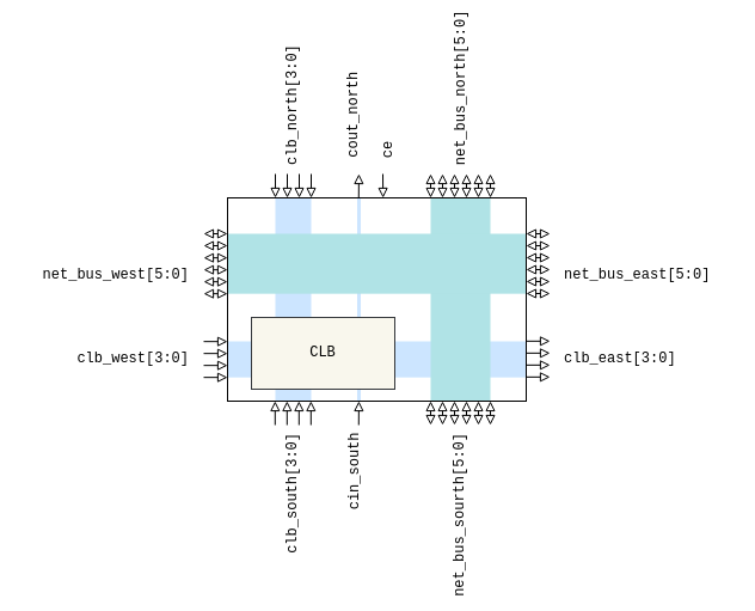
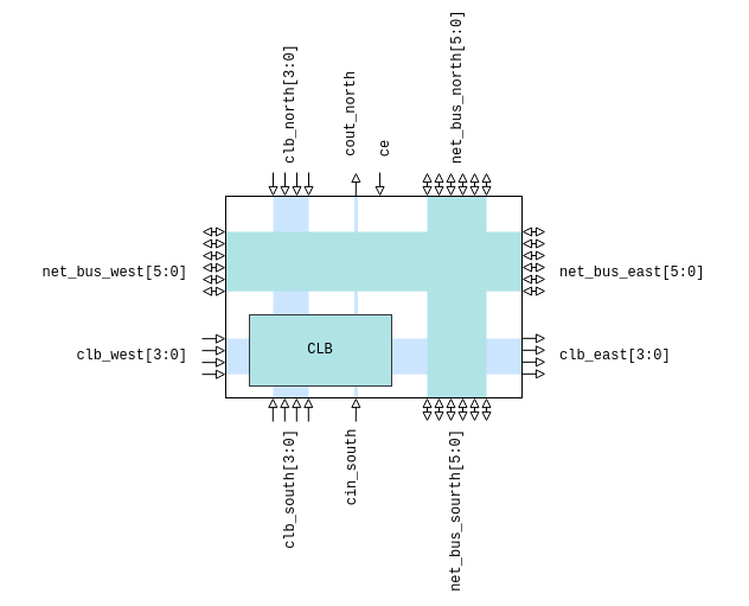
  <mxCell id="0" />
  <mxCell id="1" parent="0" />
  <mxCell id="2" value="" style="endArrow=none;html=1;rounded=0;fontFamily=Courier New;fillColor=#cce5ff;strokeColor=#CCE5FF;strokeWidth=3;" parent="1" edge="1"><mxGeometry width="50" height="50" relative="1" as="geometry"><mxPoint x="300" y="309" as="sourcePoint" /><mxPoint x="300" y="139" as="targetPoint" /></mxGeometry></mxCell>
  <mxCell id="3" value="" style="rounded=0;whiteSpace=wrap;html=1;fontFamily=Courier New;fillColor=#cce5ff;strokeColor=none;" parent="1" vertex="1"><mxGeometry x="190" y="259" width="250" height="30.16" as="geometry" /></mxCell>
  <mxCell id="4" value="" style="rounded=0;whiteSpace=wrap;html=1;fontFamily=Courier New;fillColor=#cce5ff;strokeColor=none;" parent="1" vertex="1"><mxGeometry x="230" y="139" width="30" height="170" as="geometry" /></mxCell>
  <mxCell id="5" value="" style="endArrow=block;html=1;rounded=0;endFill=0;" parent="1" edge="1"><mxGeometry width="50" height="50" relative="1" as="geometry"><mxPoint x="299.77" y="139" as="sourcePoint" /><mxPoint x="299.94" y="119" as="targetPoint" /></mxGeometry></mxCell>
  <mxCell id="6" value="&lt;span style=&quot;&quot;&gt;cout_north&lt;/span&gt;" style="rounded=0;whiteSpace=wrap;html=1;fontFamily=Courier New;align=left;fillColor=none;strokeColor=none;rotation=270;" parent="1" vertex="1"><mxGeometry x="251.5" y="50.5" width="90" height="25.5" as="geometry" /></mxCell>
  <mxCell id="7" value="" style="endArrow=block;html=1;rounded=0;endFill=0;" parent="1" edge="1"><mxGeometry width="50" height="50" relative="1" as="geometry"><mxPoint x="230" y="119" as="sourcePoint" /><mxPoint x="230" y="139" as="targetPoint" /></mxGeometry></mxCell>
  <mxCell id="8" value="" style="endArrow=block;html=1;rounded=0;endFill=0;" parent="1" edge="1"><mxGeometry width="50" height="50" relative="1" as="geometry"><mxPoint x="240" y="119" as="sourcePoint" /><mxPoint x="240" y="139" as="targetPoint" /></mxGeometry></mxCell>
  <mxCell id="9" value="" style="endArrow=block;html=1;rounded=0;endFill=0;" parent="1" edge="1"><mxGeometry width="50" height="50" relative="1" as="geometry"><mxPoint x="250" y="119" as="sourcePoint" /><mxPoint x="250" y="139" as="targetPoint" /></mxGeometry></mxCell>
  <mxCell id="10" value="" style="endArrow=block;html=1;rounded=0;endFill=0;" parent="1" edge="1"><mxGeometry width="50" height="50" relative="1" as="geometry"><mxPoint x="260" y="119" as="sourcePoint" /><mxPoint x="260" y="139" as="targetPoint" /></mxGeometry></mxCell>
  <mxCell id="11" value="&lt;span style=&quot;&quot;&gt;clb_north[3:0]&lt;br&gt;&lt;/span&gt;" style="rounded=0;whiteSpace=wrap;html=1;fontFamily=Courier New;align=left;fillColor=none;strokeColor=none;rotation=270;" parent="1" vertex="1"><mxGeometry x="190" y="49" width="110" height="20" as="geometry" /></mxCell>
  <mxCell id="12" value="" style="endArrow=block;html=1;rounded=0;endFill=0;startArrow=block;startFill=0;" parent="1" edge="1"><mxGeometry width="50" height="50" relative="1" as="geometry"><mxPoint x="170" y="169" as="sourcePoint" /><mxPoint x="190" y="169" as="targetPoint" /></mxGeometry></mxCell>
  <mxCell id="13" value="" style="endArrow=block;html=1;rounded=0;endFill=0;startArrow=block;startFill=0;" parent="1" edge="1"><mxGeometry width="50" height="50" relative="1" as="geometry"><mxPoint x="170" y="179" as="sourcePoint" /><mxPoint x="190" y="179" as="targetPoint" /></mxGeometry></mxCell>
  <mxCell id="14" value="" style="endArrow=block;html=1;rounded=0;endFill=0;startArrow=block;startFill=0;" parent="1" edge="1"><mxGeometry width="50" height="50" relative="1" as="geometry"><mxPoint x="170" y="189.16" as="sourcePoint" /><mxPoint x="190" y="189.16" as="targetPoint" /></mxGeometry></mxCell>
  <mxCell id="15" value="" style="endArrow=block;html=1;rounded=0;endFill=0;startArrow=block;startFill=0;" parent="1" edge="1"><mxGeometry width="50" height="50" relative="1" as="geometry"><mxPoint x="170" y="199.16" as="sourcePoint" /><mxPoint x="190" y="199.16" as="targetPoint" /></mxGeometry></mxCell>
  <mxCell id="16" value="" style="endArrow=block;html=1;rounded=0;endFill=0;startArrow=block;startFill=0;" parent="1" edge="1"><mxGeometry width="50" height="50" relative="1" as="geometry"><mxPoint x="170" y="209.16" as="sourcePoint" /><mxPoint x="190" y="209.16" as="targetPoint" /></mxGeometry></mxCell>
  <mxCell id="17" value="" style="endArrow=block;html=1;rounded=0;endFill=0;startArrow=block;startFill=0;" parent="1" edge="1"><mxGeometry width="50" height="50" relative="1" as="geometry"><mxPoint x="170" y="219.16" as="sourcePoint" /><mxPoint x="190" y="219.16" as="targetPoint" /></mxGeometry></mxCell>
  <mxCell id="18" value="&lt;span style=&quot;&quot;&gt;net_bus_west[5:0]&lt;/span&gt;" style="rounded=0;whiteSpace=wrap;html=1;fontFamily=Courier New;align=right;fillColor=none;strokeColor=none;rotation=0;" parent="1" vertex="1"><mxGeometry x="20" y="189.16" width="140" height="30" as="geometry" /></mxCell>
  <mxCell id="19" value="" style="endArrow=block;html=1;rounded=0;endFill=0;startArrow=none;startFill=0;" parent="1" edge="1"><mxGeometry width="50" height="50" relative="1" as="geometry"><mxPoint x="170" y="259.16" as="sourcePoint" /><mxPoint x="190" y="259.16" as="targetPoint" /></mxGeometry></mxCell>
  <mxCell id="20" value="" style="endArrow=block;html=1;rounded=0;endFill=0;startArrow=none;startFill=0;" parent="1" edge="1"><mxGeometry width="50" height="50" relative="1" as="geometry"><mxPoint x="170" y="269.16" as="sourcePoint" /><mxPoint x="190" y="269.16" as="targetPoint" /></mxGeometry></mxCell>
  <mxCell id="21" value="" style="endArrow=block;html=1;rounded=0;endFill=0;startArrow=none;startFill=0;" parent="1" edge="1"><mxGeometry width="50" height="50" relative="1" as="geometry"><mxPoint x="170" y="279.16" as="sourcePoint" /><mxPoint x="190" y="279.16" as="targetPoint" /></mxGeometry></mxCell>
  <mxCell id="22" value="" style="endArrow=block;html=1;rounded=0;endFill=0;startArrow=none;startFill=0;" parent="1" edge="1"><mxGeometry width="50" height="50" relative="1" as="geometry"><mxPoint x="170" y="289.16" as="sourcePoint" /><mxPoint x="190" y="289.16" as="targetPoint" /></mxGeometry></mxCell>
  <mxCell id="23" value="&lt;span style=&quot;&quot;&gt;clb_west[3:0]&lt;/span&gt;" style="rounded=0;whiteSpace=wrap;html=1;fontFamily=Courier New;align=right;fillColor=none;strokeColor=none;rotation=0;" parent="1" vertex="1"><mxGeometry x="20" y="259.16" width="140" height="30" as="geometry" /></mxCell>
  <mxCell id="24" value="" style="endArrow=none;html=1;rounded=0;endFill=0;startArrow=block;startFill=0;" parent="1" edge="1"><mxGeometry width="50" height="50" relative="1" as="geometry"><mxPoint x="229.8" y="309" as="sourcePoint" /><mxPoint x="229.8" y="329" as="targetPoint" /></mxGeometry></mxCell>
  <mxCell id="25" value="" style="endArrow=none;html=1;rounded=0;endFill=0;startArrow=block;startFill=0;" parent="1" edge="1"><mxGeometry width="50" height="50" relative="1" as="geometry"><mxPoint x="239.8" y="309" as="sourcePoint" /><mxPoint x="239.8" y="329" as="targetPoint" /></mxGeometry></mxCell>
  <mxCell id="26" value="" style="endArrow=none;html=1;rounded=0;endFill=0;startArrow=block;startFill=0;" parent="1" edge="1"><mxGeometry width="50" height="50" relative="1" as="geometry"><mxPoint x="249.8" y="309" as="sourcePoint" /><mxPoint x="249.8" y="329" as="targetPoint" /></mxGeometry></mxCell>
  <mxCell id="27" value="" style="endArrow=none;html=1;rounded=0;endFill=0;startArrow=block;startFill=0;" parent="1" edge="1"><mxGeometry width="50" height="50" relative="1" as="geometry"><mxPoint x="259.8" y="309" as="sourcePoint" /><mxPoint x="259.8" y="329" as="targetPoint" /></mxGeometry></mxCell>
  <mxCell id="28" value="&lt;div style=&quot;&quot;&gt;&lt;span style=&quot;background-color: initial;&quot;&gt;clb_south[3:0]&lt;/span&gt;&lt;/div&gt;" style="rounded=0;whiteSpace=wrap;html=1;fontFamily=Courier New;align=right;fillColor=none;strokeColor=none;rotation=270;" parent="1" vertex="1"><mxGeometry x="190" y="379" width="110" height="20" as="geometry" /></mxCell>
  <mxCell id="29" value="" style="endArrow=block;html=1;rounded=0;endFill=0;" parent="1" edge="1"><mxGeometry width="50" height="50" relative="1" as="geometry"><mxPoint x="299.77" y="329" as="sourcePoint" /><mxPoint x="299.94" y="309" as="targetPoint" /></mxGeometry></mxCell>
  <mxCell id="30" value="&lt;span style=&quot;&quot;&gt;cin_south&lt;/span&gt;" style="rounded=0;whiteSpace=wrap;html=1;fontFamily=Courier New;align=right;fillColor=none;strokeColor=none;rotation=270;" parent="1" vertex="1"><mxGeometry x="251.5" y="369" width="90" height="20" as="geometry" /></mxCell>
  <mxCell id="31" value="" style="endArrow=block;html=1;rounded=0;endFill=0;startArrow=block;startFill=0;" parent="1" edge="1"><mxGeometry width="50" height="50" relative="1" as="geometry"><mxPoint x="440" y="169" as="sourcePoint" /><mxPoint x="460" y="169" as="targetPoint" /></mxGeometry></mxCell>
  <mxCell id="32" value="" style="endArrow=block;html=1;rounded=0;endFill=0;startArrow=block;startFill=0;" parent="1" edge="1"><mxGeometry width="50" height="50" relative="1" as="geometry"><mxPoint x="440" y="179" as="sourcePoint" /><mxPoint x="460" y="179" as="targetPoint" /></mxGeometry></mxCell>
  <mxCell id="33" value="" style="endArrow=block;html=1;rounded=0;endFill=0;startArrow=block;startFill=0;" parent="1" edge="1"><mxGeometry width="50" height="50" relative="1" as="geometry"><mxPoint x="440" y="189" as="sourcePoint" /><mxPoint x="460" y="189" as="targetPoint" /></mxGeometry></mxCell>
  <mxCell id="34" value="" style="endArrow=block;html=1;rounded=0;endFill=0;startArrow=block;startFill=0;" parent="1" edge="1"><mxGeometry width="50" height="50" relative="1" as="geometry"><mxPoint x="440" y="199" as="sourcePoint" /><mxPoint x="460" y="199" as="targetPoint" /></mxGeometry></mxCell>
  <mxCell id="35" value="" style="endArrow=block;html=1;rounded=0;endFill=0;startArrow=block;startFill=0;" parent="1" edge="1"><mxGeometry width="50" height="50" relative="1" as="geometry"><mxPoint x="440" y="209" as="sourcePoint" /><mxPoint x="460" y="209" as="targetPoint" /></mxGeometry></mxCell>
  <mxCell id="36" value="" style="endArrow=block;html=1;rounded=0;endFill=0;startArrow=block;startFill=0;" parent="1" edge="1"><mxGeometry width="50" height="50" relative="1" as="geometry"><mxPoint x="440" y="219" as="sourcePoint" /><mxPoint x="460" y="219" as="targetPoint" /></mxGeometry></mxCell>
  <mxCell id="37" value="" style="endArrow=block;html=1;rounded=0;endFill=0;startArrow=block;startFill=0;" parent="1" edge="1"><mxGeometry width="50" height="50" relative="1" as="geometry"><mxPoint x="410" y="119" as="sourcePoint" /><mxPoint x="410" y="139" as="targetPoint" /></mxGeometry></mxCell>
  <mxCell id="38" value="" style="endArrow=block;html=1;rounded=0;endFill=0;startArrow=block;startFill=0;" parent="1" edge="1"><mxGeometry width="50" height="50" relative="1" as="geometry"><mxPoint x="400" y="119" as="sourcePoint" /><mxPoint x="400" y="139" as="targetPoint" /></mxGeometry></mxCell>
  <mxCell id="39" value="" style="endArrow=block;html=1;rounded=0;endFill=0;startArrow=block;startFill=0;" parent="1" edge="1"><mxGeometry width="50" height="50" relative="1" as="geometry"><mxPoint x="390" y="119" as="sourcePoint" /><mxPoint x="390" y="139" as="targetPoint" /></mxGeometry></mxCell>
  <mxCell id="40" value="" style="endArrow=block;html=1;rounded=0;endFill=0;startArrow=block;startFill=0;" parent="1" edge="1"><mxGeometry width="50" height="50" relative="1" as="geometry"><mxPoint x="380" y="119" as="sourcePoint" /><mxPoint x="380" y="139" as="targetPoint" /></mxGeometry></mxCell>
  <mxCell id="41" value="" style="endArrow=block;html=1;rounded=0;endFill=0;startArrow=block;startFill=0;" parent="1" edge="1"><mxGeometry width="50" height="50" relative="1" as="geometry"><mxPoint x="370" y="119" as="sourcePoint" /><mxPoint x="370" y="139" as="targetPoint" /></mxGeometry></mxCell>
  <mxCell id="42" value="" style="endArrow=block;html=1;rounded=0;endFill=0;startArrow=block;startFill=0;" parent="1" edge="1"><mxGeometry width="50" height="50" relative="1" as="geometry"><mxPoint x="360" y="119" as="sourcePoint" /><mxPoint x="360" y="139" as="targetPoint" /></mxGeometry></mxCell>
  <mxCell id="43" value="" style="endArrow=block;html=1;rounded=0;endFill=0;startArrow=block;startFill=0;" parent="1" edge="1"><mxGeometry width="50" height="50" relative="1" as="geometry"><mxPoint x="410" y="309" as="sourcePoint" /><mxPoint x="410" y="329" as="targetPoint" /></mxGeometry></mxCell>
  <mxCell id="44" value="" style="endArrow=block;html=1;rounded=0;endFill=0;startArrow=block;startFill=0;" parent="1" edge="1"><mxGeometry width="50" height="50" relative="1" as="geometry"><mxPoint x="400" y="309" as="sourcePoint" /><mxPoint x="400" y="329" as="targetPoint" /></mxGeometry></mxCell>
  <mxCell id="45" value="" style="endArrow=block;html=1;rounded=0;endFill=0;startArrow=block;startFill=0;" parent="1" edge="1"><mxGeometry width="50" height="50" relative="1" as="geometry"><mxPoint x="390" y="309" as="sourcePoint" /><mxPoint x="390" y="329" as="targetPoint" /></mxGeometry></mxCell>
  <mxCell id="46" value="" style="endArrow=block;html=1;rounded=0;endFill=0;startArrow=block;startFill=0;" parent="1" edge="1"><mxGeometry width="50" height="50" relative="1" as="geometry"><mxPoint x="380" y="309" as="sourcePoint" /><mxPoint x="380" y="329" as="targetPoint" /></mxGeometry></mxCell>
  <mxCell id="47" value="" style="endArrow=block;html=1;rounded=0;endFill=0;startArrow=block;startFill=0;" parent="1" edge="1"><mxGeometry width="50" height="50" relative="1" as="geometry"><mxPoint x="370" y="309" as="sourcePoint" /><mxPoint x="370" y="329" as="targetPoint" /></mxGeometry></mxCell>
  <mxCell id="48" value="" style="endArrow=block;html=1;rounded=0;endFill=0;startArrow=block;startFill=0;" parent="1" edge="1"><mxGeometry width="50" height="50" relative="1" as="geometry"><mxPoint x="360" y="309" as="sourcePoint" /><mxPoint x="360" y="329" as="targetPoint" /></mxGeometry></mxCell>
  <mxCell id="49" value="&lt;span style=&quot;&quot;&gt;net_bus_north[5:0]&lt;br&gt;&lt;/span&gt;" style="rounded=0;whiteSpace=wrap;html=1;fontFamily=Courier New;align=left;fillColor=none;strokeColor=none;rotation=270;" parent="1" vertex="1"><mxGeometry x="316.25" y="20.25" width="140" height="47.5" as="geometry" /></mxCell>
  <mxCell id="50" value="&lt;div style=&quot;&quot;&gt;&lt;span style=&quot;background-color: initial;&quot;&gt;net_bus_sourth[5:0]&lt;/span&gt;&lt;/div&gt;" style="rounded=0;whiteSpace=wrap;html=1;fontFamily=Courier New;align=right;fillColor=none;strokeColor=none;rotation=270;" parent="1" vertex="1"><mxGeometry x="310" y="389" width="150" height="40" as="geometry" /></mxCell>
  <mxCell id="51" value="" style="rounded=0;whiteSpace=wrap;html=1;fontFamily=Courier New;fillColor=#b0e3e6;strokeColor=none;" parent="1" vertex="1"><mxGeometry x="360" y="139" width="50" height="170" as="geometry" /></mxCell>
  <mxCell id="52" value="" style="rounded=0;whiteSpace=wrap;html=1;fontFamily=Courier New;fillColor=#b0e3e6;strokeColor=none;" parent="1" vertex="1"><mxGeometry x="190" y="169" width="250" height="50.16" as="geometry" /></mxCell>
  <mxCell id="53" value="" style="endArrow=block;html=1;rounded=0;endFill=0;startArrow=none;startFill=0;" parent="1" edge="1"><mxGeometry width="50" height="50" relative="1" as="geometry"><mxPoint x="440" y="258.83" as="sourcePoint" /><mxPoint x="460" y="258.83" as="targetPoint" /></mxGeometry></mxCell>
  <mxCell id="54" value="" style="endArrow=block;html=1;rounded=0;endFill=0;startArrow=none;startFill=0;" parent="1" edge="1"><mxGeometry width="50" height="50" relative="1" as="geometry"><mxPoint x="440" y="268.83" as="sourcePoint" /><mxPoint x="460" y="268.83" as="targetPoint" /></mxGeometry></mxCell>
  <mxCell id="55" value="" style="endArrow=block;html=1;rounded=0;endFill=0;startArrow=none;startFill=0;" parent="1" edge="1"><mxGeometry width="50" height="50" relative="1" as="geometry"><mxPoint x="440" y="278.83" as="sourcePoint" /><mxPoint x="460" y="278.83" as="targetPoint" /></mxGeometry></mxCell>
  <mxCell id="56" value="" style="endArrow=block;html=1;rounded=0;endFill=0;startArrow=none;startFill=0;" parent="1" edge="1"><mxGeometry width="50" height="50" relative="1" as="geometry"><mxPoint x="440" y="288.83" as="sourcePoint" /><mxPoint x="460" y="288.83" as="targetPoint" /></mxGeometry></mxCell>
  <mxCell id="57" value="&lt;span style=&quot;&quot;&gt;clb_east[3:0]&lt;/span&gt;" style="rounded=0;whiteSpace=wrap;html=1;fontFamily=Courier New;align=left;fillColor=none;strokeColor=none;rotation=0;" parent="1" vertex="1"><mxGeometry x="470" y="259.16" width="140" height="30" as="geometry" /></mxCell>
  <mxCell id="58" value="&lt;span style=&quot;&quot;&gt;net_bus_east[5:0]&lt;/span&gt;" style="rounded=0;whiteSpace=wrap;html=1;fontFamily=Courier New;align=left;fillColor=none;strokeColor=none;rotation=0;" parent="1" vertex="1"><mxGeometry x="470" y="189" width="140" height="30" as="geometry" /></mxCell>
- <mxCell id="59" value="CLB" style="rounded=0;whiteSpace=wrap;html=1;fontFamily=Courier New;fillColor=#f9f7ed;strokeColor=#36393d;" parent="1" vertex="1"><mxGeometry x="210" y="239" width="120" height="60" as="geometry" /></mxCell>
+ <mxCell id="59" value="CLB" style="rounded=0;whiteSpace=wrap;html=1;fontFamily=Courier New;fillColor=#b0e3e6;strokeColor=#36393d;" parent="1" vertex="1"><mxGeometry x="210" y="239" width="120" height="60" as="geometry" /></mxCell>
  <mxCell id="60" value="" style="rounded=0;whiteSpace=wrap;html=1;fillColor=none;" parent="1" vertex="1"><mxGeometry x="190" y="139" width="250" height="170" as="geometry" /></mxCell>
  <mxCell id="61" value="" style="endArrow=block;html=1;rounded=0;endFill=0;" edge="1" parent="1"><mxGeometry width="50" height="50" relative="1" as="geometry"><mxPoint x="320" y="119" as="sourcePoint" /><mxPoint x="320.17" y="139" as="targetPoint" /></mxGeometry></mxCell>
  <mxCell id="62" value="&lt;span style=&quot;&quot;&gt;ce&lt;/span&gt;" style="rounded=0;whiteSpace=wrap;html=1;fontFamily=Courier New;align=left;fillColor=none;strokeColor=none;rotation=270;" vertex="1" parent="1"><mxGeometry x="280" y="50.5" width="90" height="25.5" as="geometry" /></mxCell>
